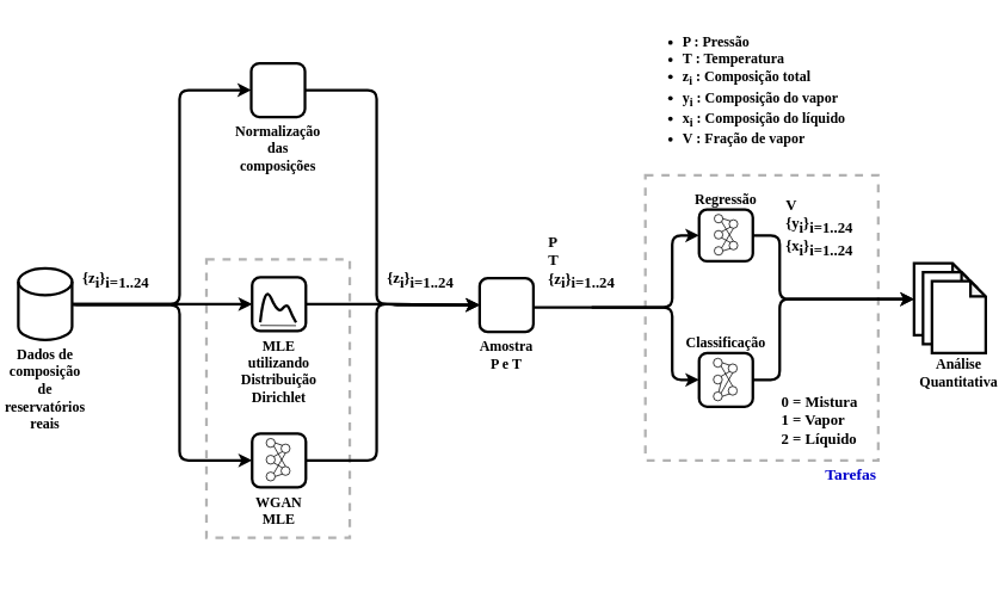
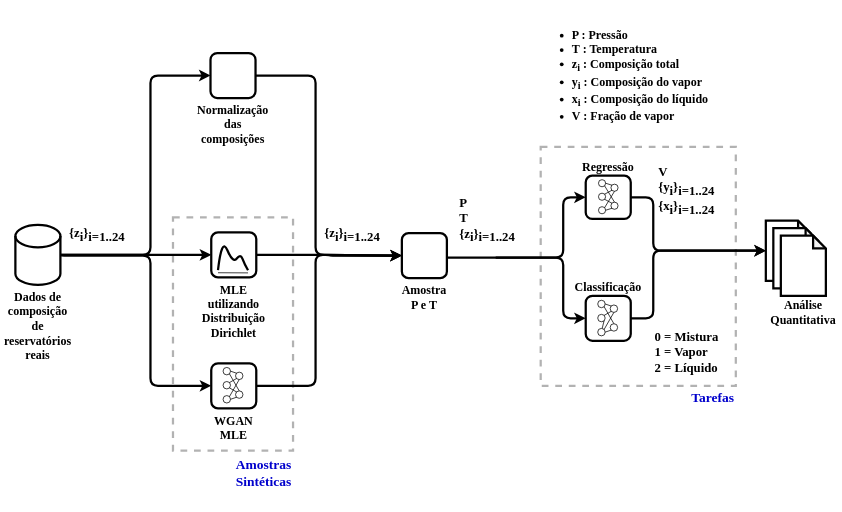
  <mxCell id="0" />
  <mxCell id="1" parent="0" />
  <mxCell id="2" value="" style="rounded=0;whiteSpace=wrap;html=1;fontColor=default;labelBackgroundColor=none;fillColor=none;strokeWidth=3;labelPosition=center;verticalLabelPosition=top;align=left;verticalAlign=bottom;spacingBottom=3;spacingTop=0;horizontal=1;spacingRight=0;spacingLeft=0;fontStyle=1;fontFamily=Trebuchet MS;shadow=0;fontSize=16;spacing=0;opacity=30;textOpacity=10;dashed=1;" parent="1" vertex="1"><mxGeometry x="720" y="195.1" width="260" height="318.4" as="geometry" /></mxCell>
  <mxCell id="3" value="" style="rounded=0;whiteSpace=wrap;html=1;fontColor=default;labelBackgroundColor=none;fillColor=none;strokeWidth=3;labelPosition=center;verticalLabelPosition=top;align=left;verticalAlign=bottom;spacingBottom=3;spacingTop=0;horizontal=1;spacingRight=0;spacingLeft=0;fontStyle=1;fontFamily=Trebuchet MS;shadow=0;fontSize=16;spacing=0;opacity=30;textOpacity=10;dashed=1;" parent="1" vertex="1"><mxGeometry x="230" y="289" width="160" height="311" as="geometry" /></mxCell>
  <mxCell id="4" style="edgeStyle=orthogonalEdgeStyle;rounded=1;orthogonalLoop=1;jettySize=auto;html=1;exitX=1;exitY=0.5;exitDx=0;exitDy=0;exitPerimeter=0;entryX=0;entryY=0.5;entryDx=0;entryDy=0;shadow=0;curved=0;fontFamily=Trebuchet MS;strokeWidth=3;" parent="1" source="7" target="9" edge="1"><mxGeometry relative="1" as="geometry"><Array as="points"><mxPoint x="200" y="339" /><mxPoint x="200" y="100" /></Array></mxGeometry></mxCell>
  <mxCell id="5" style="edgeStyle=orthogonalEdgeStyle;rounded=1;orthogonalLoop=1;jettySize=auto;html=1;exitX=1;exitY=0.5;exitDx=0;exitDy=0;exitPerimeter=0;entryX=0;entryY=0.5;entryDx=0;entryDy=0;shadow=0;curved=0;fontFamily=Trebuchet MS;strokeWidth=3;" parent="1" source="7" target="11" edge="1"><mxGeometry relative="1" as="geometry"><mxPoint x="232" y="409" as="targetPoint" /><Array as="points"><mxPoint x="190" y="339" /><mxPoint x="190" y="339" /></Array></mxGeometry></mxCell>
  <mxCell id="6" style="edgeStyle=orthogonalEdgeStyle;rounded=1;orthogonalLoop=1;jettySize=auto;html=1;exitX=1;exitY=0.5;exitDx=0;exitDy=0;exitPerimeter=0;entryX=0;entryY=0.5;entryDx=0;entryDy=0;shadow=0;curved=0;fontFamily=Trebuchet MS;strokeWidth=3;" parent="1" source="7" target="13" edge="1"><mxGeometry relative="1" as="geometry"><Array as="points"><mxPoint x="200" y="340" /><mxPoint x="200" y="514" /></Array></mxGeometry></mxCell>
  <mxCell id="7" value="&lt;font face=&quot;Trebuchet MS&quot; style=&quot;font-size: 16px;&quot;&gt;&lt;span style=&quot;font-size: 16px;&quot;&gt;Dados&lt;/span&gt; de composição de reservatórios reais&lt;/font&gt;" style="shape=cylinder3;whiteSpace=wrap;html=1;boundedLbl=1;backgroundOutline=1;size=15;labelPosition=center;verticalLabelPosition=bottom;align=center;verticalAlign=top;fontFamily=Trebuchet MS;shadow=0;fontSize=16;fontStyle=1;strokeWidth=3;" parent="1" vertex="1"><mxGeometry x="20" y="299" width="60" height="80" as="geometry" /></mxCell>
  <mxCell id="8" style="edgeStyle=orthogonalEdgeStyle;rounded=1;orthogonalLoop=1;jettySize=auto;html=1;exitX=1;exitY=0.5;exitDx=0;exitDy=0;entryX=0;entryY=0.5;entryDx=0;entryDy=0;curved=0;fontFamily=Trebuchet MS;shadow=0;strokeWidth=3;" parent="1" source="9" target="18" edge="1"><mxGeometry relative="1" as="geometry"><Array as="points"><mxPoint x="420" y="100" /><mxPoint x="420" y="339" /></Array></mxGeometry></mxCell>
  <mxCell id="9" value="Normalização das composições" style="rounded=1;whiteSpace=wrap;html=1;labelPosition=center;verticalLabelPosition=bottom;align=center;verticalAlign=top;fontFamily=Trebuchet MS;shadow=0;fontSize=16;fontStyle=1;strokeWidth=3;" parent="1" vertex="1"><mxGeometry x="280" y="70" width="60" height="60" as="geometry" /></mxCell>
  <mxCell id="10" style="edgeStyle=orthogonalEdgeStyle;rounded=1;orthogonalLoop=1;jettySize=auto;html=1;exitX=1;exitY=0.5;exitDx=0;exitDy=0;curved=0;fontFamily=Trebuchet MS;shadow=0;strokeWidth=3;" parent="1" source="11" target="18" edge="1"><mxGeometry relative="1" as="geometry" /></mxCell>
  <mxCell id="11" value="MLE utilizando Distribuição Dirichlet" style="rounded=1;whiteSpace=wrap;html=1;labelPosition=center;verticalLabelPosition=bottom;align=center;verticalAlign=top;fontFamily=Trebuchet MS;shadow=0;fontSize=16;fontStyle=1;strokeWidth=3;" parent="1" vertex="1"><mxGeometry x="281" y="309" width="60" height="60" as="geometry" /></mxCell>
  <mxCell id="12" style="edgeStyle=orthogonalEdgeStyle;rounded=1;orthogonalLoop=1;jettySize=auto;html=1;exitX=1;exitY=0.5;exitDx=0;exitDy=0;entryX=0;entryY=0.5;entryDx=0;entryDy=0;curved=0;fontFamily=Trebuchet MS;shadow=0;strokeWidth=3;" parent="1" source="13" target="18" edge="1"><mxGeometry relative="1" as="geometry"><Array as="points"><mxPoint x="420" y="514" /><mxPoint x="420" y="339" /></Array></mxGeometry></mxCell>
  <mxCell id="13" value="WGAN&lt;br style=&quot;font-size: 16px;&quot;&gt;MLE" style="rounded=1;whiteSpace=wrap;html=1;labelPosition=center;verticalLabelPosition=bottom;align=center;verticalAlign=top;fontFamily=Trebuchet MS;shadow=0;fontSize=16;fontStyle=1;strokeWidth=3;" parent="1" vertex="1"><mxGeometry x="281" y="483.5" width="60" height="60" as="geometry" /></mxCell>
  <mxCell id="14" value="Classificação" style="rounded=1;whiteSpace=wrap;html=1;labelPosition=center;verticalLabelPosition=top;align=center;verticalAlign=bottom;fontFamily=Trebuchet MS;shadow=0;fontSize=16;fontStyle=1;strokeWidth=3;" parent="1" vertex="1"><mxGeometry x="780" y="393.5" width="60" height="60" as="geometry" /></mxCell>
  <mxCell id="15" value="&lt;span style=&quot;font-size: 16px;&quot;&gt;Análise Quantitativa&lt;/span&gt;" style="text;html=1;align=center;verticalAlign=middle;whiteSpace=wrap;rounded=0;fontFamily=Trebuchet MS;shadow=0;fontSize=16;fontStyle=1" parent="1" vertex="1"><mxGeometry x="1040" y="400" width="60" height="30" as="geometry" /></mxCell>
  <mxCell id="16" style="edgeStyle=orthogonalEdgeStyle;rounded=1;orthogonalLoop=1;jettySize=auto;html=1;exitX=1;exitY=0.5;exitDx=0;exitDy=0;entryX=0;entryY=0.5;entryDx=0;entryDy=0;strokeWidth=3;curved=0;" parent="1" target="14" edge="1"><mxGeometry relative="1" as="geometry"><mxPoint x="660" y="342.5" as="sourcePoint" /><Array as="points"><mxPoint x="750" y="342.5" /><mxPoint x="750" y="423.5" /></Array></mxGeometry></mxCell>
  <mxCell id="17" style="edgeStyle=orthogonalEdgeStyle;rounded=1;orthogonalLoop=1;jettySize=auto;html=1;entryX=0;entryY=0.5;entryDx=0;entryDy=0;curved=0;strokeWidth=3;exitX=1;exitY=0.5;exitDx=0;exitDy=0;" parent="1" target="50" edge="1"><mxGeometry relative="1" as="geometry"><mxPoint x="585" y="343.5" as="sourcePoint" /><Array as="points"><mxPoint x="750" y="342.5" /><mxPoint x="750" y="262.5" /></Array></mxGeometry></mxCell>
  <mxCell id="18" value="Amostra &lt;br style=&quot;font-size: 16px;&quot;&gt;P e T" style="rounded=1;whiteSpace=wrap;html=1;labelPosition=center;verticalLabelPosition=bottom;align=center;verticalAlign=top;fontFamily=Trebuchet MS;shadow=0;fontSize=16;fontStyle=1;strokeWidth=3;" parent="1" vertex="1"><mxGeometry x="535" y="310" width="60" height="60" as="geometry" /></mxCell>
  <mxCell id="19" value="" style="group;fontFamily=Trebuchet MS;shadow=0;" parent="1" vertex="1" connectable="0"><mxGeometry x="296.75" y="489" width="26.5" height="50" as="geometry" /></mxCell>
  <mxCell id="20" value="" style="ellipse;whiteSpace=wrap;html=1;aspect=fixed;fontFamily=Trebuchet MS;shadow=0;" parent="19" vertex="1"><mxGeometry width="9.907" height="9.907" as="geometry" /></mxCell>
  <mxCell id="21" value="" style="ellipse;whiteSpace=wrap;html=1;aspect=fixed;fontFamily=Trebuchet MS;shadow=0;" parent="19" vertex="1"><mxGeometry y="18.75" width="9.907" height="9.907" as="geometry" /></mxCell>
  <mxCell id="22" value="" style="ellipse;whiteSpace=wrap;html=1;aspect=fixed;fontFamily=Trebuchet MS;shadow=0;" parent="19" vertex="1"><mxGeometry y="37.5" width="9.907" height="9.907" as="geometry" /></mxCell>
  <mxCell id="23" value="" style="ellipse;whiteSpace=wrap;html=1;aspect=fixed;fontFamily=Trebuchet MS;shadow=0;" parent="19" vertex="1"><mxGeometry x="16.593" y="6.25" width="9.907" height="9.907" as="geometry" /></mxCell>
  <mxCell id="24" style="rounded=0;orthogonalLoop=1;jettySize=auto;html=1;exitX=1;exitY=0.5;exitDx=0;exitDy=0;entryX=0;entryY=0;entryDx=0;entryDy=0;strokeColor=default;endSize=2;endArrow=none;endFill=0;fontFamily=Trebuchet MS;shadow=0;" parent="19" source="20" target="23" edge="1"><mxGeometry relative="1" as="geometry" /></mxCell>
  <mxCell id="25" style="rounded=0;orthogonalLoop=1;jettySize=auto;html=1;exitX=1;exitY=0;exitDx=0;exitDy=0;entryX=0;entryY=1;entryDx=0;entryDy=0;endSize=2;endArrow=none;endFill=0;fontFamily=Trebuchet MS;shadow=0;" parent="19" source="21" target="23" edge="1"><mxGeometry relative="1" as="geometry" /></mxCell>
  <mxCell id="26" style="rounded=0;orthogonalLoop=1;jettySize=auto;html=1;exitX=1;exitY=0;exitDx=0;exitDy=0;entryX=0.5;entryY=1;entryDx=0;entryDy=0;endSize=2;endArrow=none;endFill=0;fontFamily=Trebuchet MS;shadow=0;" parent="19" source="22" target="23" edge="1"><mxGeometry relative="1" as="geometry" /></mxCell>
  <mxCell id="27" value="" style="ellipse;whiteSpace=wrap;html=1;aspect=fixed;fontFamily=Trebuchet MS;shadow=0;" parent="19" vertex="1"><mxGeometry x="16.593" y="31.25" width="9.907" height="9.907" as="geometry" /></mxCell>
  <mxCell id="28" style="rounded=0;orthogonalLoop=1;jettySize=auto;html=1;exitX=1;exitY=1;exitDx=0;exitDy=0;entryX=0.5;entryY=0;entryDx=0;entryDy=0;endSize=2;endArrow=none;endFill=0;fontFamily=Trebuchet MS;shadow=0;" parent="19" source="20" target="27" edge="1"><mxGeometry relative="1" as="geometry" /></mxCell>
  <mxCell id="29" style="rounded=0;orthogonalLoop=1;jettySize=auto;html=1;entryX=0;entryY=0;entryDx=0;entryDy=0;endSize=2;endArrow=none;endFill=0;fontFamily=Trebuchet MS;shadow=0;exitX=1;exitY=1;exitDx=0;exitDy=0;" parent="19" source="21" target="27" edge="1"><mxGeometry relative="1" as="geometry"><mxPoint x="13.25" y="30" as="sourcePoint" /></mxGeometry></mxCell>
  <mxCell id="30" style="rounded=0;orthogonalLoop=1;jettySize=auto;html=1;exitX=1;exitY=0.5;exitDx=0;exitDy=0;entryX=0;entryY=1;entryDx=0;entryDy=0;endSize=2;endArrow=none;endFill=0;fontFamily=Trebuchet MS;shadow=0;" parent="19" source="22" target="27" edge="1"><mxGeometry relative="1" as="geometry"><mxPoint x="14.86" y="43.721" as="targetPoint" /></mxGeometry></mxCell>
  <mxCell id="31" value="" style="group;fontFamily=Trebuchet MS;shadow=0;fontSize=14;fontStyle=1;strokeWidth=3;" parent="1" vertex="1" connectable="0"><mxGeometry x="290" y="315" width="40" height="48" as="geometry" /></mxCell>
  <mxCell id="32" value="" style="endArrow=none;html=1;rounded=0;fontFamily=Trebuchet MS;shadow=0;" parent="31" edge="1"><mxGeometry width="50" height="50" relative="1" as="geometry"><mxPoint y="47.813" as="sourcePoint" /><mxPoint x="40" y="48" as="targetPoint" /></mxGeometry></mxCell>
  <mxCell id="33" value="" style="curved=1;endArrow=none;html=1;rounded=0;endFill=0;strokeWidth=3;fontFamily=Trebuchet MS;shadow=0;" parent="31" edge="1"><mxGeometry width="50" height="50" relative="1" as="geometry"><mxPoint y="44.444" as="sourcePoint" /><mxPoint x="40" y="44.444" as="targetPoint" /><Array as="points"><mxPoint x="5" /><mxPoint x="20" y="35.556" /><mxPoint x="30" y="22.222" /><mxPoint x="35" y="35.556" /></Array></mxGeometry></mxCell>
  <mxCell id="34" value="" style="group;fontFamily=Trebuchet MS;shadow=0;" parent="1" vertex="1" connectable="0"><mxGeometry x="796" y="399.5" width="26.5" height="50" as="geometry" /></mxCell>
  <mxCell id="35" value="" style="ellipse;whiteSpace=wrap;html=1;aspect=fixed;fontFamily=Trebuchet MS;shadow=0;" parent="34" vertex="1"><mxGeometry width="9.907" height="9.907" as="geometry" /></mxCell>
  <mxCell id="36" value="" style="ellipse;whiteSpace=wrap;html=1;aspect=fixed;fontFamily=Trebuchet MS;shadow=0;" parent="34" vertex="1"><mxGeometry y="18.75" width="9.907" height="9.907" as="geometry" /></mxCell>
  <mxCell id="37" value="" style="ellipse;whiteSpace=wrap;html=1;aspect=fixed;fontFamily=Trebuchet MS;shadow=0;" parent="34" vertex="1"><mxGeometry y="37.5" width="9.907" height="9.907" as="geometry" /></mxCell>
  <mxCell id="38" value="" style="ellipse;whiteSpace=wrap;html=1;aspect=fixed;fontFamily=Trebuchet MS;shadow=0;" parent="34" vertex="1"><mxGeometry x="16.593" y="6.25" width="9.907" height="9.907" as="geometry" /></mxCell>
  <mxCell id="39" style="rounded=0;orthogonalLoop=1;jettySize=auto;html=1;exitX=1;exitY=0.5;exitDx=0;exitDy=0;entryX=0;entryY=0;entryDx=0;entryDy=0;strokeColor=default;endSize=2;endArrow=none;endFill=0;fontFamily=Trebuchet MS;shadow=0;" parent="34" source="35" target="38" edge="1"><mxGeometry relative="1" as="geometry" /></mxCell>
  <mxCell id="40" style="rounded=0;orthogonalLoop=1;jettySize=auto;html=1;exitX=1;exitY=0;exitDx=0;exitDy=0;entryX=0;entryY=1;entryDx=0;entryDy=0;endSize=2;endArrow=none;endFill=0;fontFamily=Trebuchet MS;shadow=0;" parent="34" source="36" target="38" edge="1"><mxGeometry relative="1" as="geometry" /></mxCell>
  <mxCell id="41" style="rounded=0;orthogonalLoop=1;jettySize=auto;html=1;exitX=1;exitY=0;exitDx=0;exitDy=0;entryX=0.5;entryY=1;entryDx=0;entryDy=0;endSize=2;endArrow=none;endFill=0;fontFamily=Trebuchet MS;shadow=0;" parent="34" source="37" target="38" edge="1"><mxGeometry relative="1" as="geometry" /></mxCell>
  <mxCell id="42" value="" style="ellipse;whiteSpace=wrap;html=1;aspect=fixed;fontFamily=Trebuchet MS;shadow=0;" parent="34" vertex="1"><mxGeometry x="16.593" y="31.25" width="9.907" height="9.907" as="geometry" /></mxCell>
  <mxCell id="43" style="rounded=0;orthogonalLoop=1;jettySize=auto;html=1;exitX=1;exitY=1;exitDx=0;exitDy=0;entryX=0.5;entryY=0;entryDx=0;entryDy=0;endSize=2;endArrow=none;endFill=0;fontFamily=Trebuchet MS;shadow=0;" parent="34" source="35" target="42" edge="1"><mxGeometry relative="1" as="geometry" /></mxCell>
  <mxCell id="44" style="rounded=0;orthogonalLoop=1;jettySize=auto;html=1;endSize=2;endArrow=none;endFill=0;fontFamily=Trebuchet MS;shadow=0;exitX=1;exitY=1;exitDx=0;exitDy=0;" parent="34" source="36" target="37" edge="1"><mxGeometry relative="1" as="geometry"><mxPoint x="13.25" y="30" as="sourcePoint" /></mxGeometry></mxCell>
  <mxCell id="45" style="rounded=0;orthogonalLoop=1;jettySize=auto;html=1;exitX=1;exitY=0.5;exitDx=0;exitDy=0;entryX=0;entryY=1;entryDx=0;entryDy=0;endSize=2;endArrow=none;endFill=0;fontFamily=Trebuchet MS;shadow=0;" parent="34" source="37" target="42" edge="1"><mxGeometry relative="1" as="geometry"><mxPoint x="14.86" y="43.721" as="targetPoint" /></mxGeometry></mxCell>
  <mxCell id="46" value="" style="group" parent="1" vertex="1" connectable="0"><mxGeometry x="1020" y="293.5" width="80" height="100" as="geometry" /></mxCell>
  <mxCell id="47" value="" style="shape=note;whiteSpace=wrap;html=1;backgroundOutline=1;darkOpacity=0.05;size=17;fontFamily=Trebuchet MS;shadow=0;strokeWidth=3;" parent="46" vertex="1"><mxGeometry width="60" height="80" as="geometry" /></mxCell>
  <mxCell id="48" value="" style="shape=note;whiteSpace=wrap;html=1;backgroundOutline=1;darkOpacity=0.05;size=17;fontFamily=Trebuchet MS;shadow=0;strokeWidth=3;" parent="46" vertex="1"><mxGeometry x="10" y="10" width="60" height="80" as="geometry" /></mxCell>
  <mxCell id="49" value="" style="shape=note;whiteSpace=wrap;html=1;backgroundOutline=1;darkOpacity=0.05;size=17;fontFamily=Trebuchet MS;shadow=0;strokeWidth=3;" parent="46" vertex="1"><mxGeometry x="20" y="20" width="60" height="80" as="geometry" /></mxCell>
  <mxCell id="50" value="Regressão" style="rounded=1;whiteSpace=wrap;html=1;labelPosition=center;verticalLabelPosition=top;align=center;verticalAlign=bottom;fontFamily=Trebuchet MS;shadow=0;fontSize=16;fontStyle=1;strokeWidth=3;" parent="1" vertex="1"><mxGeometry x="780" y="233.5" width="60" height="57.6" as="geometry" /></mxCell>
  <mxCell id="51" value="" style="group;fontFamily=Trebuchet MS;shadow=0;" parent="1" vertex="1" connectable="0"><mxGeometry x="797" y="238.78" width="26.5" height="48" as="geometry" /></mxCell>
  <mxCell id="52" value="" style="ellipse;whiteSpace=wrap;html=1;aspect=fixed;fontFamily=Trebuchet MS;shadow=0;" parent="51" vertex="1"><mxGeometry width="9.51" height="9.51" as="geometry" /></mxCell>
  <mxCell id="53" value="" style="ellipse;whiteSpace=wrap;html=1;aspect=fixed;fontFamily=Trebuchet MS;shadow=0;" parent="51" vertex="1"><mxGeometry y="18" width="9.51" height="9.51" as="geometry" /></mxCell>
  <mxCell id="54" value="" style="ellipse;whiteSpace=wrap;html=1;aspect=fixed;fontFamily=Trebuchet MS;shadow=0;" parent="51" vertex="1"><mxGeometry y="36" width="9.51" height="9.51" as="geometry" /></mxCell>
  <mxCell id="55" value="" style="ellipse;whiteSpace=wrap;html=1;aspect=fixed;fontFamily=Trebuchet MS;shadow=0;" parent="51" vertex="1"><mxGeometry x="16.593" y="6" width="9.51" height="9.51" as="geometry" /></mxCell>
  <mxCell id="56" style="rounded=0;orthogonalLoop=1;jettySize=auto;html=1;exitX=1;exitY=0.5;exitDx=0;exitDy=0;entryX=0;entryY=0;entryDx=0;entryDy=0;strokeColor=default;endSize=2;endArrow=none;endFill=0;fontFamily=Trebuchet MS;shadow=0;" parent="51" source="52" target="55" edge="1"><mxGeometry relative="1" as="geometry" /></mxCell>
  <mxCell id="57" style="rounded=0;orthogonalLoop=1;jettySize=auto;html=1;exitX=1;exitY=0;exitDx=0;exitDy=0;entryX=0;entryY=1;entryDx=0;entryDy=0;endSize=2;endArrow=none;endFill=0;fontFamily=Trebuchet MS;shadow=0;" parent="51" source="53" target="55" edge="1"><mxGeometry relative="1" as="geometry" /></mxCell>
  <mxCell id="58" style="rounded=0;orthogonalLoop=1;jettySize=auto;html=1;exitX=1;exitY=0;exitDx=0;exitDy=0;entryX=0.5;entryY=1;entryDx=0;entryDy=0;endSize=2;endArrow=none;endFill=0;fontFamily=Trebuchet MS;shadow=0;" parent="51" source="54" target="55" edge="1"><mxGeometry relative="1" as="geometry" /></mxCell>
  <mxCell id="59" value="" style="ellipse;whiteSpace=wrap;html=1;aspect=fixed;fontFamily=Trebuchet MS;shadow=0;" parent="51" vertex="1"><mxGeometry x="16.593" y="30" width="9.51" height="9.51" as="geometry" /></mxCell>
  <mxCell id="60" style="rounded=0;orthogonalLoop=1;jettySize=auto;html=1;exitX=1;exitY=1;exitDx=0;exitDy=0;entryX=0.5;entryY=0;entryDx=0;entryDy=0;endSize=2;endArrow=none;endFill=0;fontFamily=Trebuchet MS;shadow=0;" parent="51" source="52" target="59" edge="1"><mxGeometry relative="1" as="geometry" /></mxCell>
  <mxCell id="61" style="rounded=0;orthogonalLoop=1;jettySize=auto;html=1;entryX=0;entryY=0;entryDx=0;entryDy=0;endSize=2;endArrow=none;endFill=0;fontFamily=Trebuchet MS;shadow=0;exitX=1;exitY=1;exitDx=0;exitDy=0;" parent="51" source="53" target="59" edge="1"><mxGeometry relative="1" as="geometry"><mxPoint x="13.25" y="28.8" as="sourcePoint" /></mxGeometry></mxCell>
  <mxCell id="62" style="rounded=0;orthogonalLoop=1;jettySize=auto;html=1;exitX=1;exitY=0.5;exitDx=0;exitDy=0;entryX=0;entryY=1;entryDx=0;entryDy=0;endSize=2;endArrow=none;endFill=0;fontFamily=Trebuchet MS;shadow=0;" parent="51" source="54" target="59" edge="1"><mxGeometry relative="1" as="geometry"><mxPoint x="14.86" y="41.972" as="targetPoint" /></mxGeometry></mxCell>
  <mxCell id="63" style="edgeStyle=orthogonalEdgeStyle;rounded=1;orthogonalLoop=1;jettySize=auto;html=1;exitX=1;exitY=0.5;exitDx=0;exitDy=0;entryX=0;entryY=0.5;entryDx=0;entryDy=0;entryPerimeter=0;curved=0;strokeWidth=3;" parent="1" source="50" target="47" edge="1"><mxGeometry relative="1" as="geometry"><Array as="points"><mxPoint x="870" y="262.5" /><mxPoint x="870" y="333.5" /></Array></mxGeometry></mxCell>
  <mxCell id="64" style="edgeStyle=orthogonalEdgeStyle;rounded=1;orthogonalLoop=1;jettySize=auto;html=1;exitX=1;exitY=0.5;exitDx=0;exitDy=0;entryX=0;entryY=0.5;entryDx=0;entryDy=0;entryPerimeter=0;curved=0;strokeWidth=3;" parent="1" source="14" target="47" edge="1"><mxGeometry relative="1" as="geometry"><Array as="points"><mxPoint x="870" y="423.5" /><mxPoint x="870" y="333.5" /></Array></mxGeometry></mxCell>
  <mxCell id="65" value="&lt;div style=&quot;font-size: 17px;&quot;&gt;{z&lt;sub style=&quot;font-size: 17px;&quot;&gt;i&lt;/sub&gt;}&lt;sub style=&quot;font-size: 17px;&quot;&gt;i=1..24&lt;/sub&gt;&lt;/div&gt;" style="text;html=1;align=left;verticalAlign=middle;whiteSpace=wrap;rounded=0;fontFamily=Trebuchet MS;shadow=0;fontSize=17;fontStyle=1" parent="1" vertex="1"><mxGeometry x="90" y="287.6" width="105" height="50" as="geometry" /></mxCell>
  <mxCell id="66" value="&lt;div style=&quot;font-size: 17px;&quot;&gt;P&lt;/div&gt;&lt;div style=&quot;font-size: 17px;&quot;&gt;T&lt;/div&gt;&lt;div style=&quot;font-size: 17px;&quot;&gt;{z&lt;sub style=&quot;font-size: 17px;&quot;&gt;i&lt;/sub&gt;}&lt;sub style=&quot;font-size: 17px;&quot;&gt;i=1..24&lt;/sub&gt;&lt;/div&gt;" style="text;html=1;align=left;verticalAlign=middle;whiteSpace=wrap;rounded=0;fontFamily=Trebuchet MS;shadow=0;fontSize=17;fontStyle=1" parent="1" vertex="1"><mxGeometry x="610" y="247.6" width="100" height="90" as="geometry" /></mxCell>
  <mxCell id="67" value="&lt;div style=&quot;font-size: 17px;&quot;&gt;{z&lt;sub style=&quot;font-size: 17px;&quot;&gt;i&lt;/sub&gt;}&lt;sub style=&quot;font-size: 17px;&quot;&gt;i=1..24&lt;/sub&gt;&lt;/div&gt;" style="text;html=1;align=left;verticalAlign=middle;whiteSpace=wrap;rounded=0;fontFamily=Trebuchet MS;shadow=0;fontSize=17;fontStyle=1" parent="1" vertex="1"><mxGeometry x="430" y="287.6" width="105" height="50" as="geometry" /></mxCell>
  <mxCell id="68" value="&lt;div style=&quot;font-size: 17px;&quot;&gt;0 = Mistura&lt;/div&gt;&lt;div style=&quot;font-size: 17px;&quot;&gt;1 = Vapor&lt;/div&gt;&lt;div style=&quot;font-size: 17px;&quot;&gt;2 = Líquido&lt;/div&gt;" style="text;html=1;align=left;verticalAlign=middle;whiteSpace=wrap;rounded=0;fontFamily=Trebuchet MS;shadow=0;fontSize=17;fontStyle=1" parent="1" vertex="1"><mxGeometry x="870" y="423.5" width="110" height="90" as="geometry" /></mxCell>
+ <mxCell id="69" value="&lt;div style=&quot;font-size: 18px;&quot;&gt;Amostras&lt;br style=&quot;font-size: 18px;&quot;&gt;Sintéticas&lt;/div&gt;" style="text;html=1;align=right;verticalAlign=middle;whiteSpace=wrap;rounded=0;fontFamily=Trebuchet MS;shadow=0;fontSize=18;fontStyle=1;fontColor=#0000CC;" parent="1" vertex="1"><mxGeometry x="285" y="600" width="105" height="60" as="geometry" /></mxCell>
  <mxCell id="70" value="&lt;div style=&quot;font-size: 18px;&quot;&gt;Tarefas&lt;/div&gt;" style="text;html=1;align=right;verticalAlign=middle;whiteSpace=wrap;rounded=0;fontFamily=Trebuchet MS;shadow=0;fontSize=18;fontStyle=1;fontColor=#0000CC;" parent="1" vertex="1"><mxGeometry x="875" y="513.5" width="105" height="30" as="geometry" /></mxCell>
  <mxCell id="71" value="&lt;div style=&quot;font-size: 17px;&quot;&gt;V&lt;br&gt;{y&lt;sub style=&quot;font-size: 17px;&quot;&gt;i&lt;/sub&gt;}&lt;sub style=&quot;font-size: 17px;&quot;&gt;i=1..24&lt;/sub&gt;&lt;br&gt;&lt;/div&gt;&lt;div style=&quot;font-size: 17px;&quot;&gt;{x&lt;sub style=&quot;font-size: 17px;&quot;&gt;i&lt;/sub&gt;}&lt;sub style=&quot;font-size: 17px;&quot;&gt;i=1..24&lt;/sub&gt;&lt;sub style=&quot;font-size: 17px;&quot;&gt;&lt;br&gt;&lt;/sub&gt;&lt;/div&gt;" style="text;html=1;align=left;verticalAlign=middle;whiteSpace=wrap;rounded=0;fontFamily=Trebuchet MS;shadow=0;fontSize=17;fontStyle=1" parent="1" vertex="1"><mxGeometry x="875" y="209" width="110" height="90" as="geometry" /></mxCell>
  <mxCell id="72" value="&lt;ul style=&quot;&quot;&gt;&lt;li style=&quot;&quot;&gt;&lt;span style=&quot;&quot;&gt;P : Pressão&lt;/span&gt;&lt;/li&gt;&lt;li style=&quot;&quot;&gt;&lt;span style=&quot;&quot;&gt;T : Temperatura&lt;/span&gt;&lt;/li&gt;&lt;li style=&quot;&quot;&gt;&lt;span style=&quot;&quot;&gt;z&lt;/span&gt;&lt;span style=&quot;&quot;&gt;&lt;sub&gt;i&lt;/sub&gt;&amp;nbsp;: &lt;/span&gt;&lt;font style=&quot;font-size: 16px;&quot;&gt;Composição total&lt;/font&gt;&lt;/li&gt;&lt;li&gt;&lt;span style=&quot;font-size: 16px;&quot;&gt;y&lt;/span&gt;&lt;sub&gt;i&lt;/sub&gt;&amp;nbsp;:&amp;nbsp;Composição do vapor&lt;/li&gt;&lt;li&gt;&lt;span style=&quot;font-size: 16px;&quot;&gt;x&lt;/span&gt;&lt;sub&gt;i&lt;/sub&gt;&amp;nbsp;:&amp;nbsp;Composição do líquido&lt;/li&gt;&lt;li&gt;V : Fração de vapor&lt;/li&gt;&lt;/ul&gt;" style="text;html=1;align=left;verticalAlign=middle;whiteSpace=wrap;rounded=0;fontFamily=Trebuchet MS;shadow=0;fontSize=16;fontStyle=1" parent="1" vertex="1"><mxGeometry x="720" y="20" width="280" height="160" as="geometry" /></mxCell>
